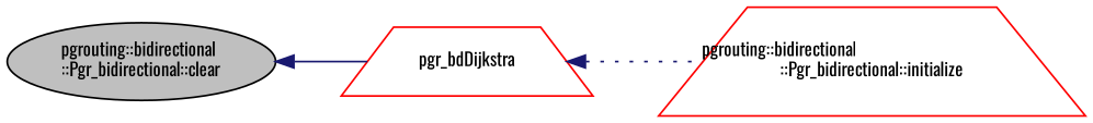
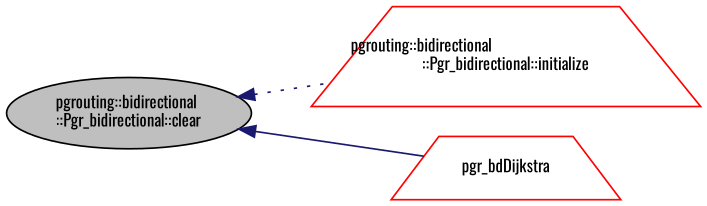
  digraph {
    fontname=Oswald
    rankdir=LR
    node [color=red fillcolor=white fontname=Oswald fontsize=10 shape=trapezium style=filled]
    edge [color=midnightblue dir=back fontname=Oswald fontsize=10 labelfontname=Helvetica labelfontsize=10]
    n1 [color=black fillcolor=grey75 fontcolor=black height=0.2 label="pgrouting::bidirectional\l::Pgr_bidirectional::clear" shape=ellipse width=0.4]
    n2 [height=0.2 label="pgrouting::bidirectional\l::Pgr_bidirectional::initialize" width=0.4]
    n3 [height=0.2 label=pgr_bdDijkstra width=0.4]
-   n3 -> n2 [style=dotted]
+   n1 -> n2 [style=dotted]
    n1 -> n3 [style=solid]
  }
